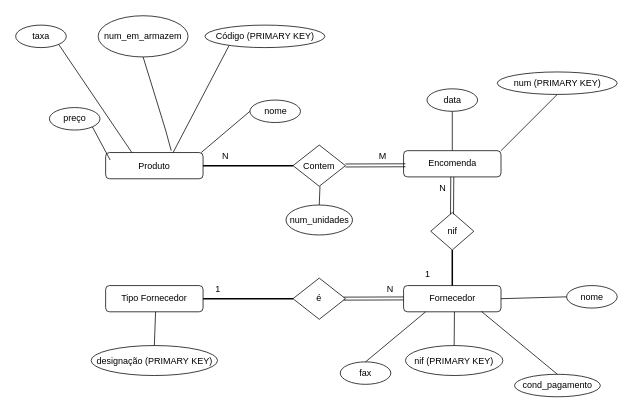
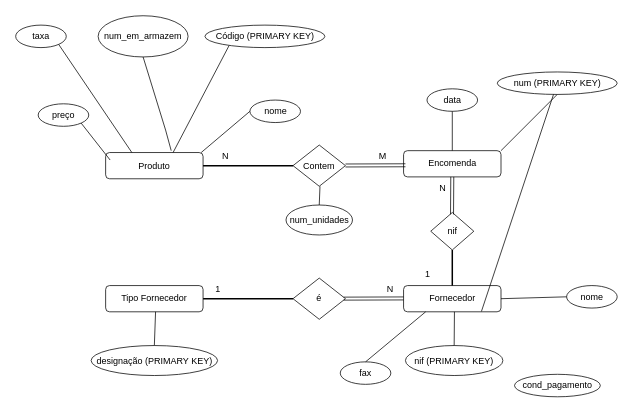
  <mxCell id="0" />
  <mxCell id="1" parent="0" />
  <mxCell id="2" value="Produto" style="rounded=1;whiteSpace=wrap;html=1;" vertex="1" parent="1"><mxGeometry x="140" y="203" width="130" height="35" as="geometry" /></mxCell>
  <mxCell id="3" value="Contem" style="rhombus;whiteSpace=wrap;html=1;" vertex="1" parent="1"><mxGeometry x="390" y="193" width="70" height="55" as="geometry" /></mxCell>
  <mxCell id="4" value="Encomenda" style="rounded=1;whiteSpace=wrap;html=1;" vertex="1" parent="1"><mxGeometry x="537.5" y="200.5" width="130" height="35" as="geometry" /></mxCell>
  <mxCell id="5" value="nif" style="rhombus;whiteSpace=wrap;html=1;" vertex="1" parent="1"><mxGeometry x="573.75" y="283" width="57.5" height="50" as="geometry" /></mxCell>
  <mxCell id="6" value="Fornecedor" style="rounded=1;whiteSpace=wrap;html=1;" vertex="1" parent="1"><mxGeometry x="537.5" y="380.5" width="130" height="35" as="geometry" /></mxCell>
  <mxCell id="7" value="" style="line;strokeWidth=2;html=1;" vertex="1" parent="1"><mxGeometry x="270" y="215.5" width="120" height="10" as="geometry" /></mxCell>
  <mxCell id="8" value="" style="line;strokeWidth=2;html=1;direction=south;" vertex="1" parent="1"><mxGeometry x="597.5" y="333" width="10" height="47.5" as="geometry" /></mxCell>
  <mxCell id="9" value="N" style="text;html=1;align=center;verticalAlign=middle;whiteSpace=wrap;rounded=0;" vertex="1" parent="1"><mxGeometry x="270" y="193" width="60" height="30" as="geometry" /></mxCell>
  <mxCell id="10" value="M" style="text;html=1;align=center;verticalAlign=middle;whiteSpace=wrap;rounded=0;" vertex="1" parent="1"><mxGeometry x="480" y="193" width="60" height="30" as="geometry" /></mxCell>
  <mxCell id="11" value="N" style="text;html=1;align=center;verticalAlign=middle;whiteSpace=wrap;rounded=0;" vertex="1" parent="1"><mxGeometry x="560" y="235.5" width="60" height="30" as="geometry" /></mxCell>
  <mxCell id="12" value="1" style="text;html=1;align=center;verticalAlign=middle;whiteSpace=wrap;rounded=0;" vertex="1" parent="1"><mxGeometry x="540" y="350.5" width="60" height="30" as="geometry" /></mxCell>
  <mxCell id="13" value="" style="shape=link;html=1;rounded=0;" edge="1" parent="1"><mxGeometry width="100" relative="1" as="geometry"><mxPoint x="460" y="220.28" as="sourcePoint" /><mxPoint x="540" y="220" as="targetPoint" /></mxGeometry></mxCell>
  <mxCell id="14" value="é" style="rhombus;whiteSpace=wrap;html=1;" vertex="1" parent="1"><mxGeometry x="390" y="370.5" width="70" height="55" as="geometry" /></mxCell>
  <mxCell id="15" value="" style="shape=link;html=1;rounded=0;exitX=0.5;exitY=1;exitDx=0;exitDy=0;" edge="1" parent="1" source="4"><mxGeometry width="100" relative="1" as="geometry"><mxPoint x="602" y="243" as="sourcePoint" /><mxPoint x="602.14" y="285.5" as="targetPoint" /></mxGeometry></mxCell>
  <mxCell id="16" value="" style="shape=link;html=1;rounded=0;" edge="1" parent="1"><mxGeometry width="100" relative="1" as="geometry"><mxPoint x="457.5" y="397.92" as="sourcePoint" /><mxPoint x="537.5" y="397.64" as="targetPoint" /></mxGeometry></mxCell>
  <mxCell id="17" value="N" style="text;html=1;align=center;verticalAlign=middle;whiteSpace=wrap;rounded=0;" vertex="1" parent="1"><mxGeometry x="490" y="370.5" width="60" height="30" as="geometry" /></mxCell>
  <mxCell id="18" value="" style="line;strokeWidth=2;html=1;" vertex="1" parent="1"><mxGeometry x="270" y="393" width="120" height="10" as="geometry" /></mxCell>
  <mxCell id="19" value="Tipo Fornecedor" style="rounded=1;whiteSpace=wrap;html=1;" vertex="1" parent="1"><mxGeometry x="140" y="380.5" width="130" height="35" as="geometry" /></mxCell>
  <mxCell id="20" value="Código (PRIMARY KEY)" style="ellipse;whiteSpace=wrap;html=1;" vertex="1" parent="1"><mxGeometry x="272.5" y="33" width="160" height="30" as="geometry" /></mxCell>
  <mxCell id="21" value="nome" style="ellipse;whiteSpace=wrap;html=1;" vertex="1" parent="1"><mxGeometry x="332.5" y="133" width="67.5" height="30" as="geometry" /></mxCell>
  <mxCell id="22" value="taxa" style="ellipse;whiteSpace=wrap;html=1;" vertex="1" parent="1"><mxGeometry x="20" y="33" width="67.5" height="30" as="geometry" /></mxCell>
- <mxCell id="23" value="preço" style="ellipse;whiteSpace=wrap;html=1;" vertex="1" parent="1"><mxGeometry x="65" y="143" width="67.5" height="30" as="geometry" /></mxCell>
+ <mxCell id="23" value="preço" style="ellipse;whiteSpace=wrap;html=1;" vertex="1" parent="1"><mxGeometry x="50" y="138" width="67.5" height="30" as="geometry" /></mxCell>
  <mxCell id="24" value="" style="endArrow=none;html=1;rounded=0;entryX=0;entryY=0.5;entryDx=0;entryDy=0;" edge="1" parent="1" target="21"><mxGeometry width="50" height="50" relative="1" as="geometry"><mxPoint x="267.5" y="203" as="sourcePoint" /><mxPoint x="317.5" y="153" as="targetPoint" /></mxGeometry></mxCell>
  <mxCell id="25" value="" style="endArrow=none;html=1;rounded=0;entryX=0.201;entryY=0.912;entryDx=0;entryDy=0;entryPerimeter=0;" edge="1" parent="1" target="20"><mxGeometry width="50" height="50" relative="1" as="geometry"><mxPoint x="230" y="203" as="sourcePoint" /><mxPoint x="295.5" y="148" as="targetPoint" /></mxGeometry></mxCell>
  <mxCell id="26" value="" style="endArrow=none;html=1;rounded=0;exitX=1;exitY=1;exitDx=0;exitDy=0;" edge="1" parent="1" source="23"><mxGeometry width="50" height="50" relative="1" as="geometry"><mxPoint x="96.25" y="263" as="sourcePoint" /><mxPoint x="146" y="213" as="targetPoint" /></mxGeometry></mxCell>
  <mxCell id="27" value="" style="endArrow=none;html=1;rounded=0;entryX=1;entryY=1;entryDx=0;entryDy=0;exitX=0.25;exitY=0;exitDx=0;exitDy=0;" edge="1" parent="1" target="22"><mxGeometry width="50" height="50" relative="1" as="geometry"><mxPoint x="175" y="203" as="sourcePoint" /><mxPoint x="210" y="158" as="targetPoint" /></mxGeometry></mxCell>
  <mxCell id="28" value="num_em_armazem" style="ellipse;whiteSpace=wrap;html=1;" vertex="1" parent="1"><mxGeometry x="130" y="20.5" width="120" height="55" as="geometry" /></mxCell>
  <mxCell id="29" value="" style="endArrow=none;html=1;rounded=0;entryX=0.5;entryY=1;entryDx=0;entryDy=0;exitX=0.5;exitY=0;exitDx=0;exitDy=0;" edge="1" parent="1" target="28"><mxGeometry width="50" height="50" relative="1" as="geometry"><mxPoint x="227.5" y="200.5" as="sourcePoint" /><mxPoint x="330" y="153" as="targetPoint" /><Array as="points"><mxPoint x="220" y="173" /></Array></mxGeometry></mxCell>
  <mxCell id="30" value="num_unidades" style="ellipse;whiteSpace=wrap;html=1;" vertex="1" parent="1"><mxGeometry x="380.63" y="273" width="88.75" height="40" as="geometry" /></mxCell>
  <mxCell id="31" value="" style="endArrow=none;html=1;rounded=0;entryX=0.5;entryY=0;entryDx=0;entryDy=0;exitX=0.5;exitY=1;exitDx=0;exitDy=0;" edge="1" parent="1" target="30"><mxGeometry width="50" height="50" relative="1" as="geometry"><mxPoint x="426" y="248" as="sourcePoint" /><mxPoint x="410" y="288" as="targetPoint" /></mxGeometry></mxCell>
  <mxCell id="32" value="num (PRIMARY KEY)" style="ellipse;whiteSpace=wrap;html=1;" vertex="1" parent="1"><mxGeometry x="662.5" y="95.5" width="160" height="30" as="geometry" /></mxCell>
  <mxCell id="33" value="" style="endArrow=none;html=1;rounded=0;entryX=0.5;entryY=1;entryDx=0;entryDy=0;exitX=1;exitY=0;exitDx=0;exitDy=0;" edge="1" parent="1" target="32" source="4"><mxGeometry width="50" height="50" relative="1" as="geometry"><mxPoint x="620" y="265.5" as="sourcePoint" /><mxPoint x="685.5" y="210.5" as="targetPoint" /></mxGeometry></mxCell>
  <mxCell id="34" value="data" style="ellipse;whiteSpace=wrap;html=1;" vertex="1" parent="1"><mxGeometry x="568.75" y="118" width="67.5" height="30" as="geometry" /></mxCell>
  <mxCell id="35" value="" style="endArrow=none;html=1;rounded=0;entryX=0.5;entryY=1;entryDx=0;entryDy=0;exitX=0.5;exitY=0;exitDx=0;exitDy=0;" edge="1" parent="1" target="34" source="4"><mxGeometry width="50" height="50" relative="1" as="geometry"><mxPoint x="542.5" y="203" as="sourcePoint" /><mxPoint x="607.5" y="148" as="targetPoint" /></mxGeometry></mxCell>
  <mxCell id="36" value="1" style="text;html=1;align=center;verticalAlign=middle;whiteSpace=wrap;rounded=0;" vertex="1" parent="1"><mxGeometry x="260" y="370.5" width="60" height="30" as="geometry" /></mxCell>
  <mxCell id="37" value="designação (PRIMARY KEY)" style="ellipse;whiteSpace=wrap;html=1;" vertex="1" parent="1"><mxGeometry x="120.63" y="460.5" width="168.75" height="40" as="geometry" /></mxCell>
  <mxCell id="38" value="" style="endArrow=none;html=1;rounded=0;entryX=0.5;entryY=0;entryDx=0;entryDy=0;exitX=0.5;exitY=1;exitDx=0;exitDy=0;" edge="1" parent="1" target="37"><mxGeometry width="50" height="50" relative="1" as="geometry"><mxPoint x="206.62" y="415.5" as="sourcePoint" /><mxPoint x="190.62" y="455.5" as="targetPoint" /></mxGeometry></mxCell>
  <mxCell id="39" value="nif (PRIMARY KEY)" style="ellipse;whiteSpace=wrap;html=1;" vertex="1" parent="1"><mxGeometry x="540" y="460.5" width="130" height="40" as="geometry" /></mxCell>
  <mxCell id="40" value="" style="endArrow=none;html=1;rounded=0;entryX=0.5;entryY=0;entryDx=0;entryDy=0;exitX=0.5;exitY=1;exitDx=0;exitDy=0;" edge="1" parent="1" target="39"><mxGeometry width="50" height="50" relative="1" as="geometry"><mxPoint x="605.37" y="415.5" as="sourcePoint" /><mxPoint x="589.37" y="455.5" as="targetPoint" /></mxGeometry></mxCell>
  <mxCell id="41" value="nome" style="ellipse;whiteSpace=wrap;html=1;" vertex="1" parent="1"><mxGeometry x="755" y="380.5" width="67.5" height="30" as="geometry" /></mxCell>
  <mxCell id="42" value="" style="endArrow=none;html=1;rounded=0;entryX=0;entryY=0.5;entryDx=0;entryDy=0;exitX=1;exitY=0.5;exitDx=0;exitDy=0;" edge="1" parent="1" target="41" source="6"><mxGeometry width="50" height="50" relative="1" as="geometry"><mxPoint x="690" y="450.5" as="sourcePoint" /><mxPoint x="740" y="400.5" as="targetPoint" /></mxGeometry></mxCell>
  <mxCell id="43" value="fax" style="ellipse;whiteSpace=wrap;html=1;" vertex="1" parent="1"><mxGeometry x="453.03" y="482.26" width="67.5" height="30" as="geometry" /></mxCell>
  <mxCell id="44" value="" style="endArrow=none;html=1;rounded=0;entryX=0.5;entryY=0;entryDx=0;entryDy=0;exitX=0.188;exitY=1.021;exitDx=0;exitDy=0;exitPerimeter=0;" edge="1" parent="1" target="43"><mxGeometry width="50" height="50" relative="1" as="geometry"><mxPoint x="566.97" y="415.495" as="sourcePoint" /><mxPoint x="438.03" y="502.26" as="targetPoint" /></mxGeometry></mxCell>
  <mxCell id="45" value="cond_pagamento" style="ellipse;whiteSpace=wrap;html=1;" vertex="1" parent="1"><mxGeometry x="685.53" y="498.88" width="114.47" height="30" as="geometry" /></mxCell>
- <mxCell id="46" value="" style="endArrow=none;html=1;rounded=0;entryX=0.5;entryY=0;entryDx=0;entryDy=0;exitX=0.799;exitY=0.986;exitDx=0;exitDy=0;exitPerimeter=0;" edge="1" parent="1" target="45" source="6"><mxGeometry width="50" height="50" relative="1" as="geometry"><mxPoint x="799.47" y="432.115" as="sourcePoint" /><mxPoint x="670.53" y="518.88" as="targetPoint" /></mxGeometry></mxCell>
+ <mxCell id="46" value="" style="endArrow=none;html=1;rounded=0;exitX=0.799;exitY=0.986;exitDx=0;exitDy=0;exitPerimeter=0;" edge="1" parent="1" target="32" source="6"><mxGeometry width="50" height="50" relative="1" as="geometry"><mxPoint x="799.47" y="432.115" as="sourcePoint" /><mxPoint x="670.53" y="518.88" as="targetPoint" /></mxGeometry></mxCell>
